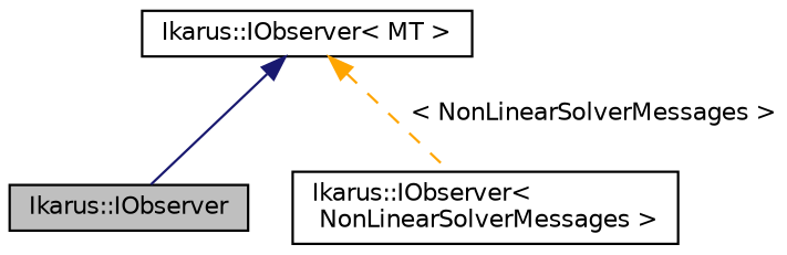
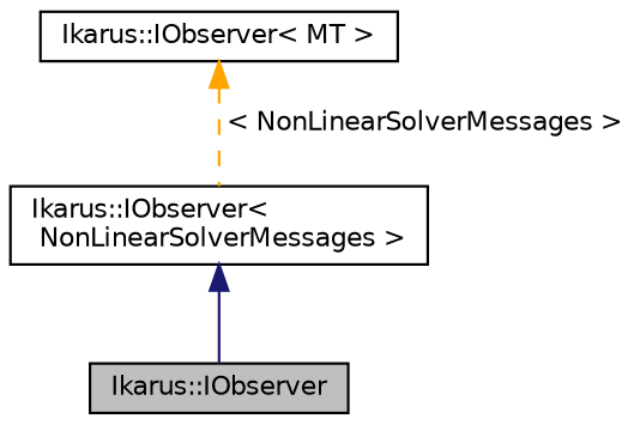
  digraph {
    node [color=black fillcolor=white fontname=Helvetica fontsize=10 shape=record style=filled]
    edge [dir=back fontname=Helvetica fontsize=10 labelfontname=Helvetica labelfontsize=10]
    n1 [fillcolor=grey75 fontcolor=black height=0.2 label="Ikarus::IObserver" width=0.4]
    n2 [height=0.2 label="Ikarus::IObserver\<\l NonLinearSolverMessages \>" width=0.4]
    n3 [height=0.2 label="Ikarus::IObserver\< MT \>" width=0.4]
-   n3 -> n1 [color=midnightblue style=solid]
+   n2 -> n1 [color=midnightblue style=solid]
    n3 -> n2 [color=orange label=" \< NonLinearSolverMessages \>" style=dashed]
  }
